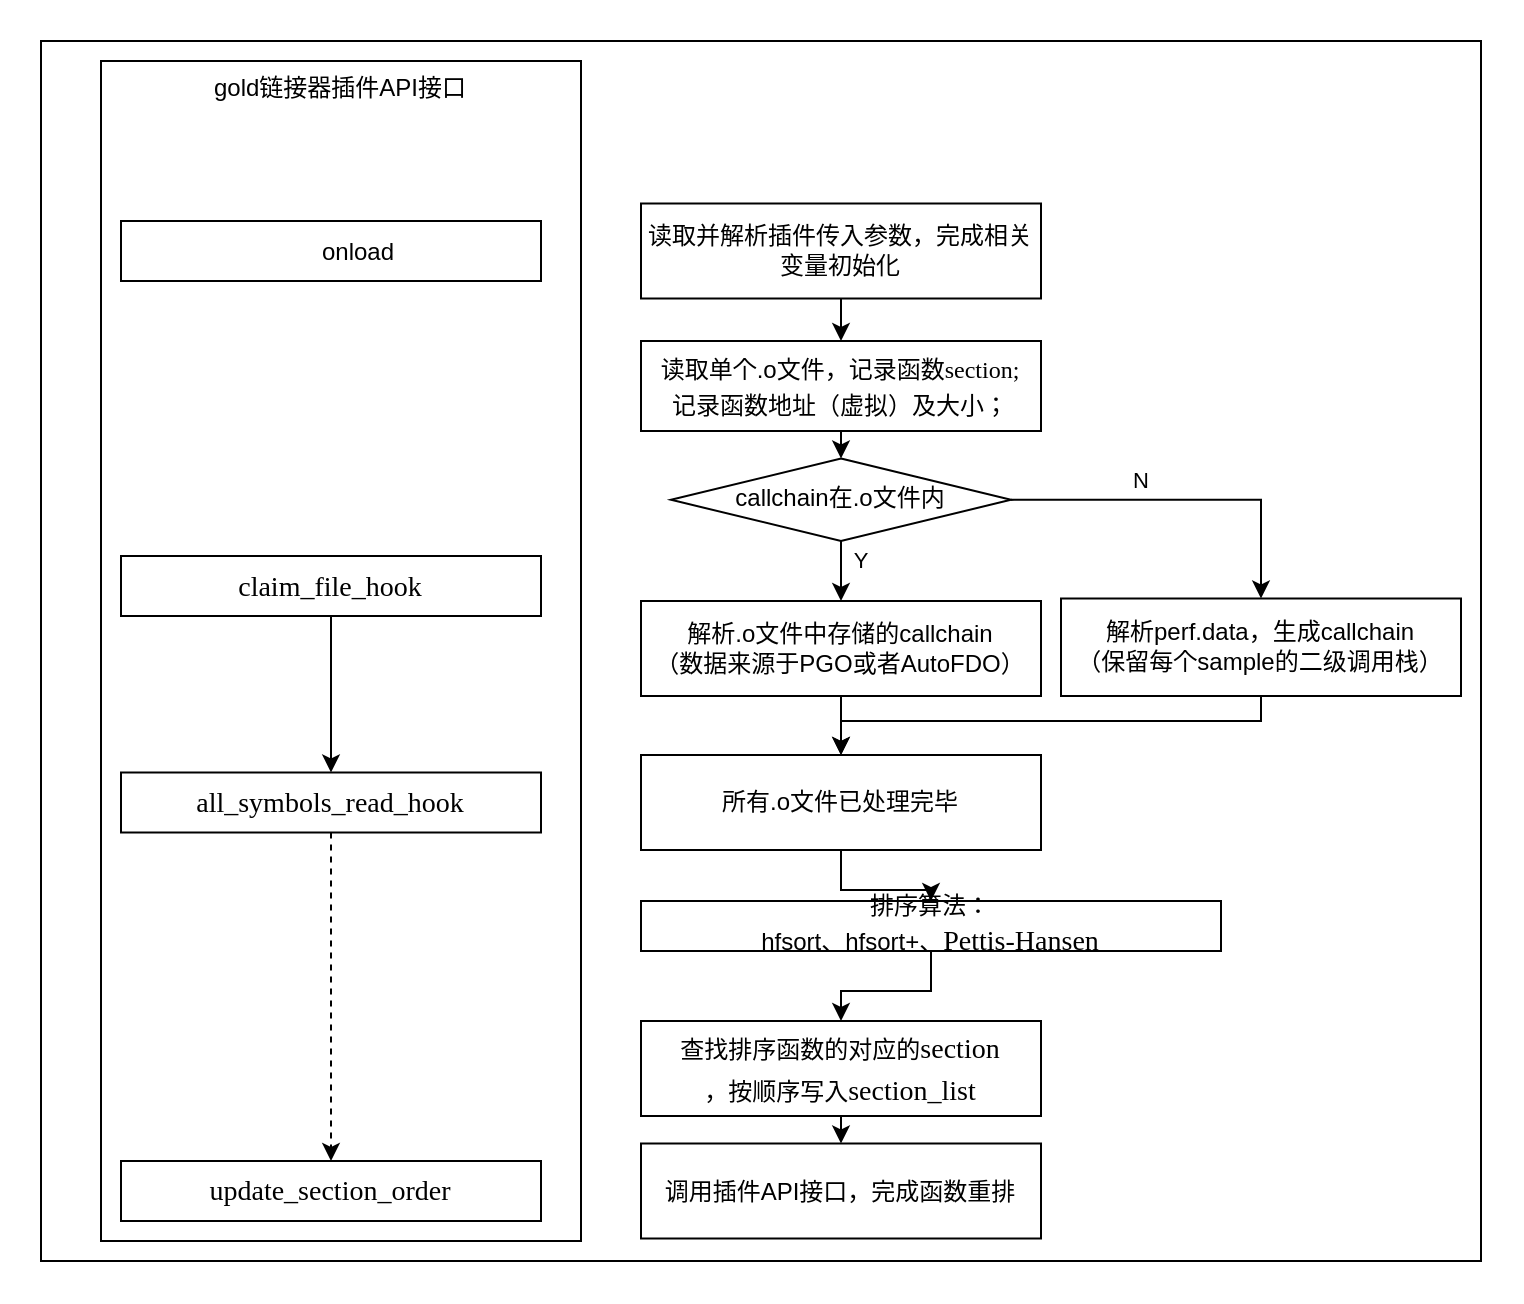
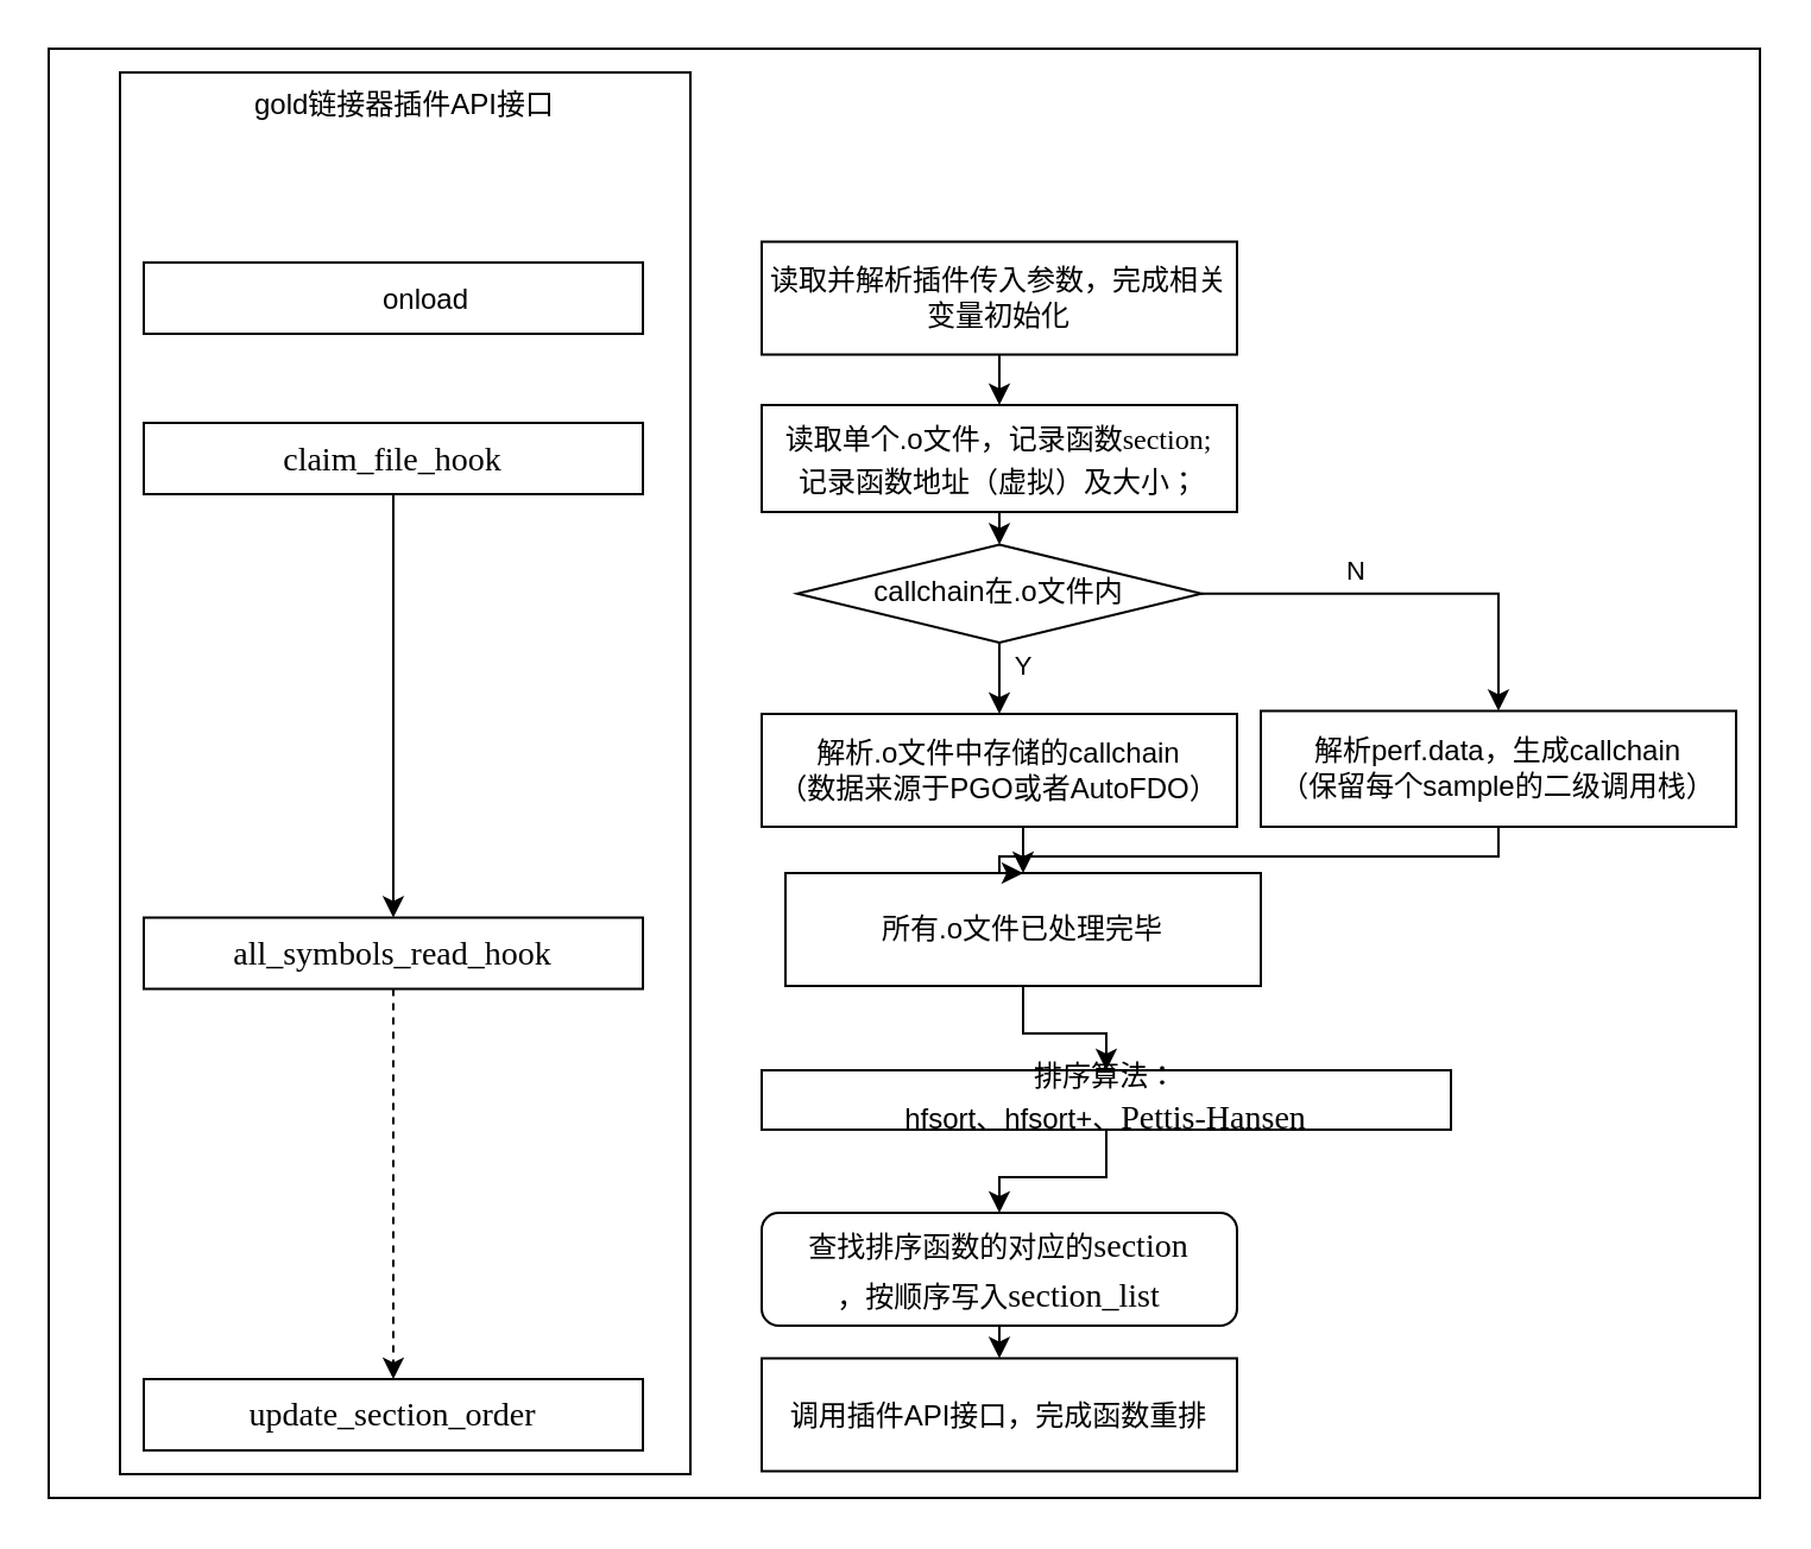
  <mxCell id="0" />
  <mxCell id="1" parent="0" />
  <mxCell id="2" value="" style="rounded=0;whiteSpace=wrap;html=1;align=center;" parent="1" vertex="1"><mxGeometry x="20" y="20" width="720" height="610" as="geometry" /></mxCell>
  <mxCell id="3" style="edgeStyle=orthogonalEdgeStyle;rounded=0;orthogonalLoop=1;jettySize=auto;html=1;exitX=0.5;exitY=1;exitDx=0;exitDy=0;entryX=0.5;entryY=0;entryDx=0;entryDy=0;" parent="1" source="4" target="13" edge="1"><mxGeometry relative="1" as="geometry" /></mxCell>
  <mxCell id="4" value="排序算法：&lt;br&gt;hfsort、hfsort+、&lt;span lang=&quot;EN-US&quot; style=&quot;font-size: 10.5pt ; line-height: 150% ; font-family: &amp;#34;times new roman&amp;#34; , serif&quot;&gt;Pettis-Hansen&lt;/span&gt;" style="rounded=0;whiteSpace=wrap;html=1;align=center;" parent="1" vertex="1"><mxGeometry x="320" y="450" width="290" height="25" as="geometry" /></mxCell>
  <mxCell id="5" value="Y" style="edgeStyle=orthogonalEdgeStyle;rounded=0;orthogonalLoop=1;jettySize=auto;html=1;exitX=0.5;exitY=1;exitDx=0;exitDy=0;entryX=0.5;entryY=0;entryDx=0;entryDy=0;" parent="1" source="7" target="27" edge="1"><mxGeometry x="-0.333" y="10" relative="1" as="geometry"><mxPoint as="offset" /></mxGeometry></mxCell>
  <mxCell id="6" value="N" style="edgeStyle=orthogonalEdgeStyle;rounded=0;orthogonalLoop=1;jettySize=auto;html=1;exitX=1;exitY=0.5;exitDx=0;exitDy=0;entryX=0.5;entryY=0;entryDx=0;entryDy=0;" parent="1" source="7" target="22" edge="1"><mxGeometry x="-0.254" y="9" relative="1" as="geometry"><mxPoint as="offset" /></mxGeometry></mxCell>
  <mxCell id="7" value="callchain在.o文件内" style="rhombus;whiteSpace=wrap;html=1;align=center;" parent="1" vertex="1"><mxGeometry x="335" y="228.75" width="170" height="41.25" as="geometry" /></mxCell>
  <mxCell id="8" style="edgeStyle=orthogonalEdgeStyle;rounded=0;orthogonalLoop=1;jettySize=auto;html=1;exitX=0.5;exitY=1;exitDx=0;exitDy=0;entryX=0.5;entryY=0;entryDx=0;entryDy=0;" parent="1" source="9" target="7" edge="1"><mxGeometry relative="1" as="geometry" /></mxCell>
  <mxCell id="9" value="&lt;font style=&quot;font-size: 12px&quot;&gt;读取单个.o文件，记录函数&lt;/font&gt;&lt;span lang=&quot;EN-US&quot; style=&quot;line-height: 150%&quot;&gt;&lt;font style=&quot;font-size: 12px&quot;&gt;&lt;font face=&quot;times new roman, serif&quot;&gt;section;&lt;/font&gt;&lt;br&gt;记录函数地址（虚拟）及大小；&lt;/font&gt;&lt;br&gt;&lt;/span&gt;" style="rounded=0;whiteSpace=wrap;html=1;align=center;" parent="1" vertex="1"><mxGeometry x="320" y="170" width="200" height="45" as="geometry" /></mxCell>
  <mxCell id="10" style="edgeStyle=orthogonalEdgeStyle;rounded=0;orthogonalLoop=1;jettySize=auto;html=1;exitX=0.5;exitY=1;exitDx=0;exitDy=0;entryX=0.5;entryY=0;entryDx=0;entryDy=0;" parent="1" source="11" target="4" edge="1"><mxGeometry relative="1" as="geometry" /></mxCell>
- <mxCell id="11" value="所有.o文件已处理完毕" style="rounded=0;whiteSpace=wrap;html=1;align=center;" parent="1" vertex="1"><mxGeometry x="320" y="377" width="200" height="47.5" as="geometry" /></mxCell>
+ <mxCell id="11" value="所有.o文件已处理完毕" style="rounded=0;whiteSpace=wrap;html=1;align=center;" parent="1" vertex="1"><mxGeometry x="330" y="367" width="200" height="47.5" as="geometry" /></mxCell>
  <mxCell id="12" style="edgeStyle=orthogonalEdgeStyle;rounded=0;orthogonalLoop=1;jettySize=auto;html=1;exitX=0.5;exitY=1;exitDx=0;exitDy=0;entryX=0.5;entryY=0;entryDx=0;entryDy=0;" parent="1" source="13" target="23" edge="1"><mxGeometry relative="1" as="geometry" /></mxCell>
- <mxCell id="13" value="查找排序函数的对应的&lt;span lang=&quot;EN-US&quot; style=&quot;font-size: 10.5pt ; line-height: 150% ; font-family: &amp;#34;times new roman&amp;#34; , serif&quot;&gt;section&lt;/span&gt;&lt;br&gt;，按顺序写入&lt;span lang=&quot;EN-US&quot; style=&quot;font-size: 10.5pt ; line-height: 150% ; font-family: &amp;#34;times new roman&amp;#34; , serif&quot;&gt;section_list&lt;/span&gt;" style="rounded=0;whiteSpace=wrap;html=1;align=center;" parent="1" vertex="1"><mxGeometry x="320" y="510" width="200" height="47.5" as="geometry" /></mxCell>
+ <mxCell id="13" value="查找排序函数的对应的&lt;span lang=&quot;EN-US&quot; style=&quot;font-size: 10.5pt ; line-height: 150% ; font-family: &amp;#34;times new roman&amp;#34; , serif&quot;&gt;section&lt;/span&gt;&lt;br&gt;，按顺序写入&lt;span lang=&quot;EN-US&quot; style=&quot;font-size: 10.5pt ; line-height: 150% ; font-family: &amp;#34;times new roman&amp;#34; , serif&quot;&gt;section_list&lt;/span&gt;" style="whiteSpace=wrap;html=1;align=center;rounded=1;" parent="1" vertex="1"><mxGeometry x="320" y="510" width="200" height="47.5" as="geometry" /></mxCell>
  <mxCell id="14" value="gold链接器插件API接口" style="rounded=0;whiteSpace=wrap;html=1;align=center;verticalAlign=top;" parent="1" vertex="1"><mxGeometry x="50" y="30" width="240" height="590" as="geometry" /></mxCell>
  <mxCell id="15" value="&lt;p class=&quot;MsoNormal&quot; style=&quot;text-indent: 21.0pt ; line-height: normal&quot;&gt;&lt;span style=&quot;text-indent: 21pt&quot;&gt;onload&lt;/span&gt;&lt;br&gt;&lt;/p&gt;" style="rounded=0;whiteSpace=wrap;html=1;align=center;" parent="1" vertex="1"><mxGeometry x="60" y="110" width="210" height="30" as="geometry" /></mxCell>
  <mxCell id="16" style="edgeStyle=orthogonalEdgeStyle;rounded=0;orthogonalLoop=1;jettySize=auto;html=1;exitX=0.5;exitY=1;exitDx=0;exitDy=0;entryX=0.5;entryY=0;entryDx=0;entryDy=0;" parent="1" source="17" target="19" edge="1"><mxGeometry relative="1" as="geometry" /></mxCell>
- <mxCell id="17" value="&lt;span lang=&quot;EN-US&quot; style=&quot;font-size: 10.5pt ; line-height: 150% ; font-family: &amp;#34;times new roman&amp;#34; , serif&quot;&gt;claim_file_hook&lt;/span&gt;" style="rounded=0;whiteSpace=wrap;html=1;align=center;" parent="1" vertex="1"><mxGeometry x="60" y="277.5" width="210" height="30" as="geometry" /></mxCell>
+ <mxCell id="17" value="&lt;span lang=&quot;EN-US&quot; style=&quot;font-size: 10.5pt ; line-height: 150% ; font-family: &amp;#34;times new roman&amp;#34; , serif&quot;&gt;claim_file_hook&lt;/span&gt;" style="rounded=0;whiteSpace=wrap;html=1;align=center;" parent="1" vertex="1"><mxGeometry x="60" y="177.5" width="210" height="30" as="geometry" /></mxCell>
  <mxCell id="18" style="edgeStyle=orthogonalEdgeStyle;rounded=0;orthogonalLoop=1;jettySize=auto;html=1;exitX=0.5;exitY=1;exitDx=0;exitDy=0;entryX=0.5;entryY=0;entryDx=0;entryDy=0;dashed=1;" parent="1" source="19" target="20" edge="1"><mxGeometry relative="1" as="geometry" /></mxCell>
  <mxCell id="19" value="&lt;span lang=&quot;EN-US&quot; style=&quot;font-size: 10.5pt ; line-height: 150% ; font-family: &amp;#34;times new roman&amp;#34; , serif&quot;&gt;all_symbols_read_hook&lt;/span&gt;" style="rounded=0;whiteSpace=wrap;html=1;align=center;" parent="1" vertex="1"><mxGeometry x="60" y="385.75" width="210" height="30" as="geometry" /></mxCell>
  <mxCell id="20" value="&lt;span lang=&quot;EN-US&quot; style=&quot;font-size: 10.5pt ; line-height: 150% ; font-family: &amp;#34;times new roman&amp;#34; , serif&quot;&gt;update_section_order&lt;/span&gt;" style="rounded=0;whiteSpace=wrap;html=1;align=center;" parent="1" vertex="1"><mxGeometry x="60" y="580" width="210" height="30" as="geometry" /></mxCell>
  <mxCell id="21" style="edgeStyle=orthogonalEdgeStyle;rounded=0;orthogonalLoop=1;jettySize=auto;html=1;exitX=0.5;exitY=1;exitDx=0;exitDy=0;entryX=0.5;entryY=0;entryDx=0;entryDy=0;" parent="1" source="22" target="11" edge="1"><mxGeometry relative="1" as="geometry"><Array as="points"><mxPoint x="630" y="360" /><mxPoint x="420" y="360" /></Array></mxGeometry></mxCell>
  <mxCell id="22" value="解析perf.data，生成callchain&lt;br&gt;（保留每个sample的二级调用栈）" style="rounded=0;whiteSpace=wrap;html=1;align=center;" parent="1" vertex="1"><mxGeometry x="530" y="298.75" width="200" height="48.75" as="geometry" /></mxCell>
  <mxCell id="23" value="&lt;span lang=&quot;EN-US&quot; style=&quot;line-height: 150%&quot;&gt;调用插件API接口，完成函数&lt;/span&gt;&lt;font style=&quot;font-size: 12px&quot;&gt;重排&lt;/font&gt;" style="rounded=0;whiteSpace=wrap;html=1;align=center;" parent="1" vertex="1"><mxGeometry x="320" y="571.25" width="200" height="47.5" as="geometry" /></mxCell>
  <mxCell id="24" style="edgeStyle=orthogonalEdgeStyle;rounded=0;orthogonalLoop=1;jettySize=auto;html=1;exitX=0.5;exitY=1;exitDx=0;exitDy=0;entryX=0.5;entryY=0;entryDx=0;entryDy=0;" parent="1" source="25" target="9" edge="1"><mxGeometry relative="1" as="geometry" /></mxCell>
  <mxCell id="25" value="读取并解析插件传入参数，完成相关变量初始化" style="rounded=0;whiteSpace=wrap;html=1;align=center;" parent="1" vertex="1"><mxGeometry x="320" y="101.25" width="200" height="47.5" as="geometry" /></mxCell>
  <mxCell id="26" style="edgeStyle=orthogonalEdgeStyle;rounded=0;orthogonalLoop=1;jettySize=auto;html=1;exitX=0.5;exitY=1;exitDx=0;exitDy=0;entryX=0.5;entryY=0;entryDx=0;entryDy=0;" parent="1" source="27" target="11" edge="1"><mxGeometry relative="1" as="geometry" /></mxCell>
  <mxCell id="27" value="解析.o文件中存储的callchain&lt;br&gt;（数据来源于PGO或者AutoFDO）" style="rounded=0;whiteSpace=wrap;html=1;align=center;" parent="1" vertex="1"><mxGeometry x="320" y="300" width="200" height="47.5" as="geometry" /></mxCell>
  <mxCell id="28" style="edgeStyle=orthogonalEdgeStyle;rounded=0;orthogonalLoop=1;jettySize=auto;html=1;exitX=0.5;exitY=1;exitDx=0;exitDy=0;" parent="1" source="7" target="7" edge="1"><mxGeometry relative="1" as="geometry" /></mxCell>
